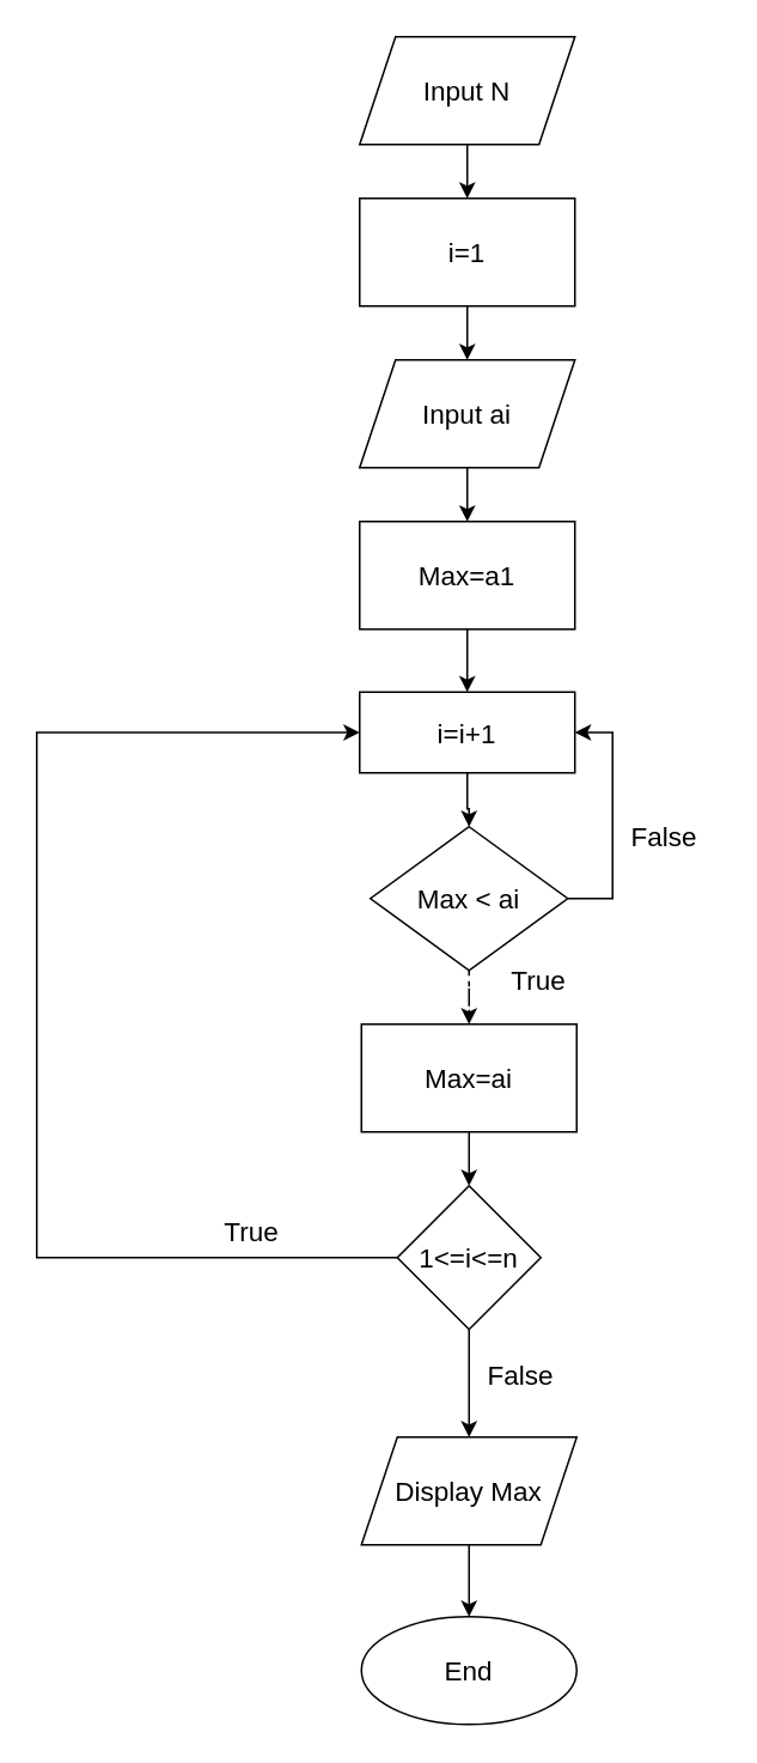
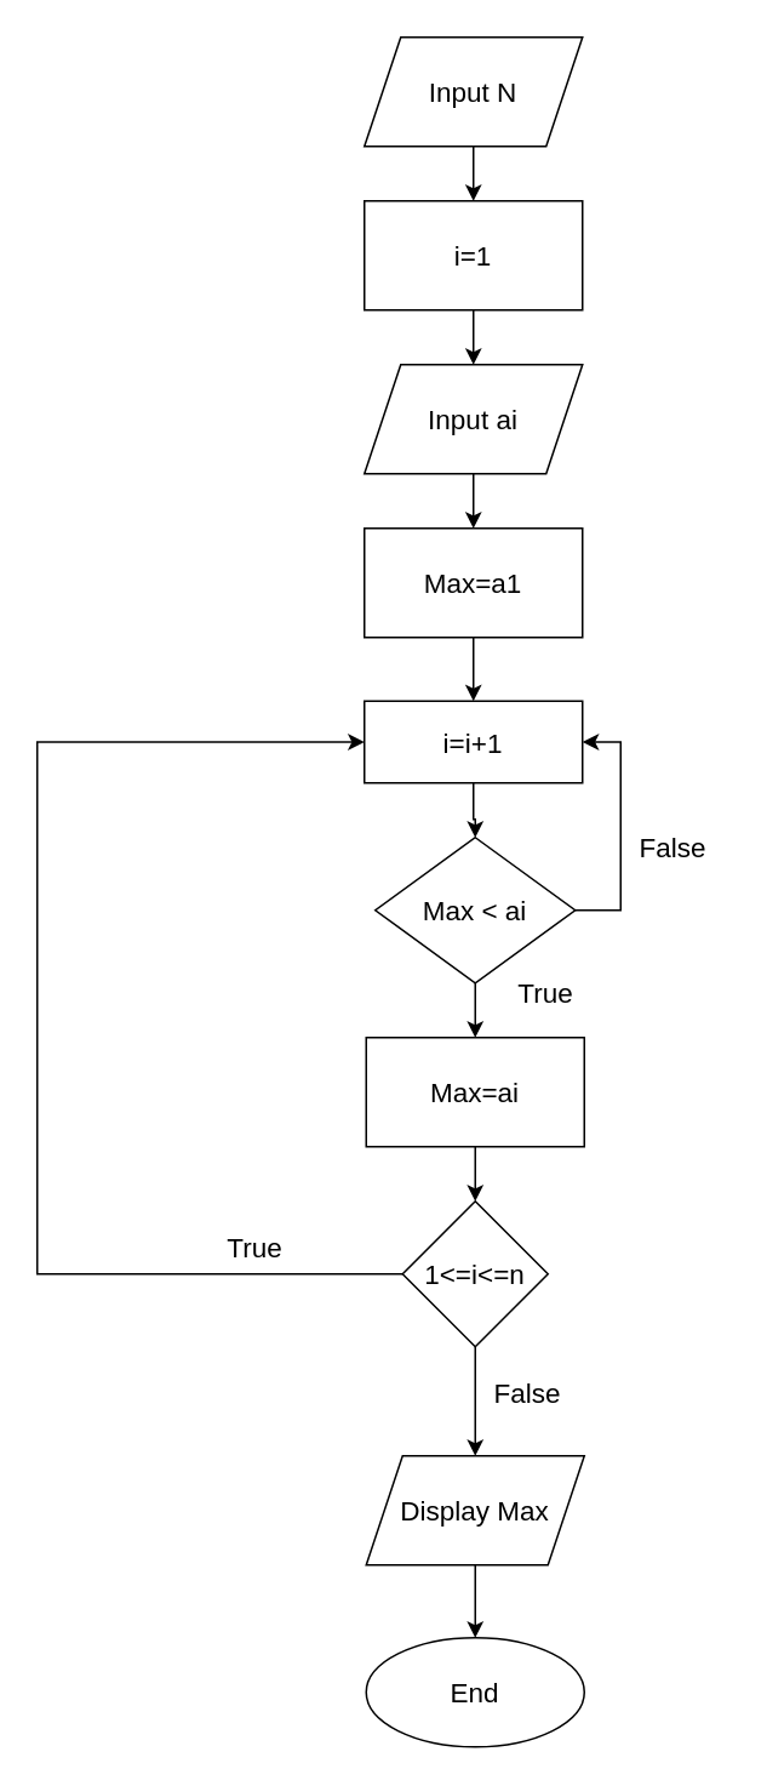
  <mxCell id="0" />
  <mxCell id="1" parent="0" />
  <mxCell id="2" style="edgeStyle=orthogonalEdgeStyle;rounded=0;orthogonalLoop=1;jettySize=auto;html=1;entryX=0.5;entryY=0;entryDx=0;entryDy=0;fontSize=15;" edge="1" parent="1" source="3" target="7"><mxGeometry relative="1" as="geometry" /></mxCell>
  <mxCell id="3" value="Input N" style="shape=parallelogram;perimeter=parallelogramPerimeter;whiteSpace=wrap;html=1;fixedSize=1;fontSize=15;" vertex="1" parent="1"><mxGeometry x="200" y="20" width="120" height="60" as="geometry" /></mxCell>
  <mxCell id="4" style="edgeStyle=orthogonalEdgeStyle;rounded=0;orthogonalLoop=1;jettySize=auto;html=1;entryX=0.5;entryY=0;entryDx=0;entryDy=0;fontSize=15;" edge="1" parent="1" source="5" target="9"><mxGeometry relative="1" as="geometry" /></mxCell>
  <mxCell id="5" value="Input ai" style="shape=parallelogram;perimeter=parallelogramPerimeter;whiteSpace=wrap;html=1;fixedSize=1;fontSize=15;" vertex="1" parent="1"><mxGeometry x="200" y="200" width="120" height="60" as="geometry" /></mxCell>
  <mxCell id="6" style="edgeStyle=orthogonalEdgeStyle;rounded=0;orthogonalLoop=1;jettySize=auto;html=1;entryX=0.5;entryY=0;entryDx=0;entryDy=0;fontSize=15;" edge="1" parent="1" source="7" target="5"><mxGeometry relative="1" as="geometry" /></mxCell>
  <mxCell id="7" value="i=1" style="whiteSpace=wrap;html=1;fontSize=15;" vertex="1" parent="1"><mxGeometry x="200" y="110" width="120" height="60" as="geometry" /></mxCell>
  <mxCell id="8" style="edgeStyle=orthogonalEdgeStyle;rounded=0;orthogonalLoop=1;jettySize=auto;html=1;entryX=0.5;entryY=0;entryDx=0;entryDy=0;fontSize=15;" edge="1" parent="1" source="9" target="14"><mxGeometry relative="1" as="geometry" /></mxCell>
  <mxCell id="9" value="Max=a1" style="whiteSpace=wrap;html=1;fontSize=15;" vertex="1" parent="1"><mxGeometry x="200" y="290" width="120" height="60" as="geometry" /></mxCell>
- <mxCell id="10" style="edgeStyle=orthogonalEdgeStyle;rounded=0;orthogonalLoop=1;jettySize=auto;html=1;entryX=0.5;entryY=0;entryDx=0;entryDy=0;fontSize=15;dashed=1;" edge="1" parent="1" source="12" target="19"><mxGeometry relative="1" as="geometry" /></mxCell>
+ <mxCell id="10" style="edgeStyle=orthogonalEdgeStyle;rounded=0;orthogonalLoop=1;jettySize=auto;html=1;entryX=0.5;entryY=0;entryDx=0;entryDy=0;fontSize=15;" edge="1" parent="1" source="12" target="19"><mxGeometry relative="1" as="geometry" /></mxCell>
  <mxCell id="11" style="edgeStyle=orthogonalEdgeStyle;rounded=0;orthogonalLoop=1;jettySize=auto;html=1;entryX=1;entryY=0.5;entryDx=0;entryDy=0;fontSize=15;" edge="1" parent="1" source="12" target="14"><mxGeometry relative="1" as="geometry"><Array as="points"><mxPoint x="341" y="500" /><mxPoint x="341" y="408" /></Array></mxGeometry></mxCell>
  <mxCell id="12" value="Max &amp;lt; ai" style="rhombus;whiteSpace=wrap;html=1;fontSize=15;" vertex="1" parent="1"><mxGeometry x="206" y="460" width="110" height="80" as="geometry" /></mxCell>
  <mxCell id="13" style="edgeStyle=orthogonalEdgeStyle;rounded=0;orthogonalLoop=1;jettySize=auto;html=1;entryX=0.5;entryY=0;entryDx=0;entryDy=0;fontSize=15;" edge="1" parent="1" source="14" target="12"><mxGeometry relative="1" as="geometry" /></mxCell>
  <mxCell id="14" value="i=i+1" style="whiteSpace=wrap;html=1;fontSize=15;" vertex="1" parent="1"><mxGeometry x="200" y="385" width="120" height="45" as="geometry" /></mxCell>
  <mxCell id="15" style="edgeStyle=orthogonalEdgeStyle;rounded=0;orthogonalLoop=1;jettySize=auto;html=1;entryX=0.5;entryY=0;entryDx=0;entryDy=0;fontSize=15;" edge="1" parent="1" source="17" target="21"><mxGeometry relative="1" as="geometry" /></mxCell>
  <mxCell id="16" style="edgeStyle=orthogonalEdgeStyle;rounded=0;orthogonalLoop=1;jettySize=auto;html=1;fontSize=15;entryX=0;entryY=0.5;entryDx=0;entryDy=0;" edge="1" parent="1" source="17" target="14"><mxGeometry relative="1" as="geometry"><mxPoint x="20" y="450" as="targetPoint" /><Array as="points"><mxPoint x="20" y="700" /><mxPoint x="20" y="408" /></Array></mxGeometry></mxCell>
  <mxCell id="17" value="1&amp;lt;=i&amp;lt;=n" style="rhombus;whiteSpace=wrap;html=1;fontSize=15;" vertex="1" parent="1"><mxGeometry x="221" y="660" width="80" height="80" as="geometry" /></mxCell>
  <mxCell id="18" style="edgeStyle=orthogonalEdgeStyle;rounded=0;orthogonalLoop=1;jettySize=auto;html=1;entryX=0.5;entryY=0;entryDx=0;entryDy=0;fontSize=15;" edge="1" parent="1" source="19" target="17"><mxGeometry relative="1" as="geometry" /></mxCell>
  <mxCell id="19" value="Max=ai" style="rounded=0;whiteSpace=wrap;html=1;fontSize=15;" vertex="1" parent="1"><mxGeometry x="201" y="570" width="120" height="60" as="geometry" /></mxCell>
  <mxCell id="20" value="" style="edgeStyle=orthogonalEdgeStyle;rounded=0;orthogonalLoop=1;jettySize=auto;html=1;fontSize=15;" edge="1" parent="1" source="21" target="24"><mxGeometry relative="1" as="geometry" /></mxCell>
  <mxCell id="21" value="Display Max" style="shape=parallelogram;perimeter=parallelogramPerimeter;whiteSpace=wrap;html=1;fixedSize=1;fontSize=15;rounded=0;" vertex="1" parent="1"><mxGeometry x="201" y="800" width="120" height="60" as="geometry" /></mxCell>
  <mxCell id="22" value="False" style="text;html=1;strokeColor=none;fillColor=none;align=center;verticalAlign=middle;whiteSpace=wrap;rounded=0;fontSize=15;" vertex="1" parent="1"><mxGeometry x="260" y="750" width="60" height="30" as="geometry" /></mxCell>
  <mxCell id="23" value="True" style="text;html=1;strokeColor=none;fillColor=none;align=center;verticalAlign=middle;whiteSpace=wrap;rounded=0;fontSize=15;" vertex="1" parent="1"><mxGeometry x="110" y="670" width="60" height="30" as="geometry" /></mxCell>
  <mxCell id="24" value="End" style="ellipse;whiteSpace=wrap;html=1;fontSize=15;rounded=0;" vertex="1" parent="1"><mxGeometry x="201" y="900" width="120" height="60" as="geometry" /></mxCell>
  <mxCell id="25" value="False" style="text;html=1;strokeColor=none;fillColor=none;align=center;verticalAlign=middle;whiteSpace=wrap;rounded=0;fontSize=15;" vertex="1" parent="1"><mxGeometry x="340" y="450" width="60" height="30" as="geometry" /></mxCell>
  <mxCell id="26" value="True&lt;br&gt;" style="text;html=1;strokeColor=none;fillColor=none;align=center;verticalAlign=middle;whiteSpace=wrap;rounded=0;fontSize=15;" vertex="1" parent="1"><mxGeometry x="270" y="530" width="60" height="30" as="geometry" /></mxCell>
